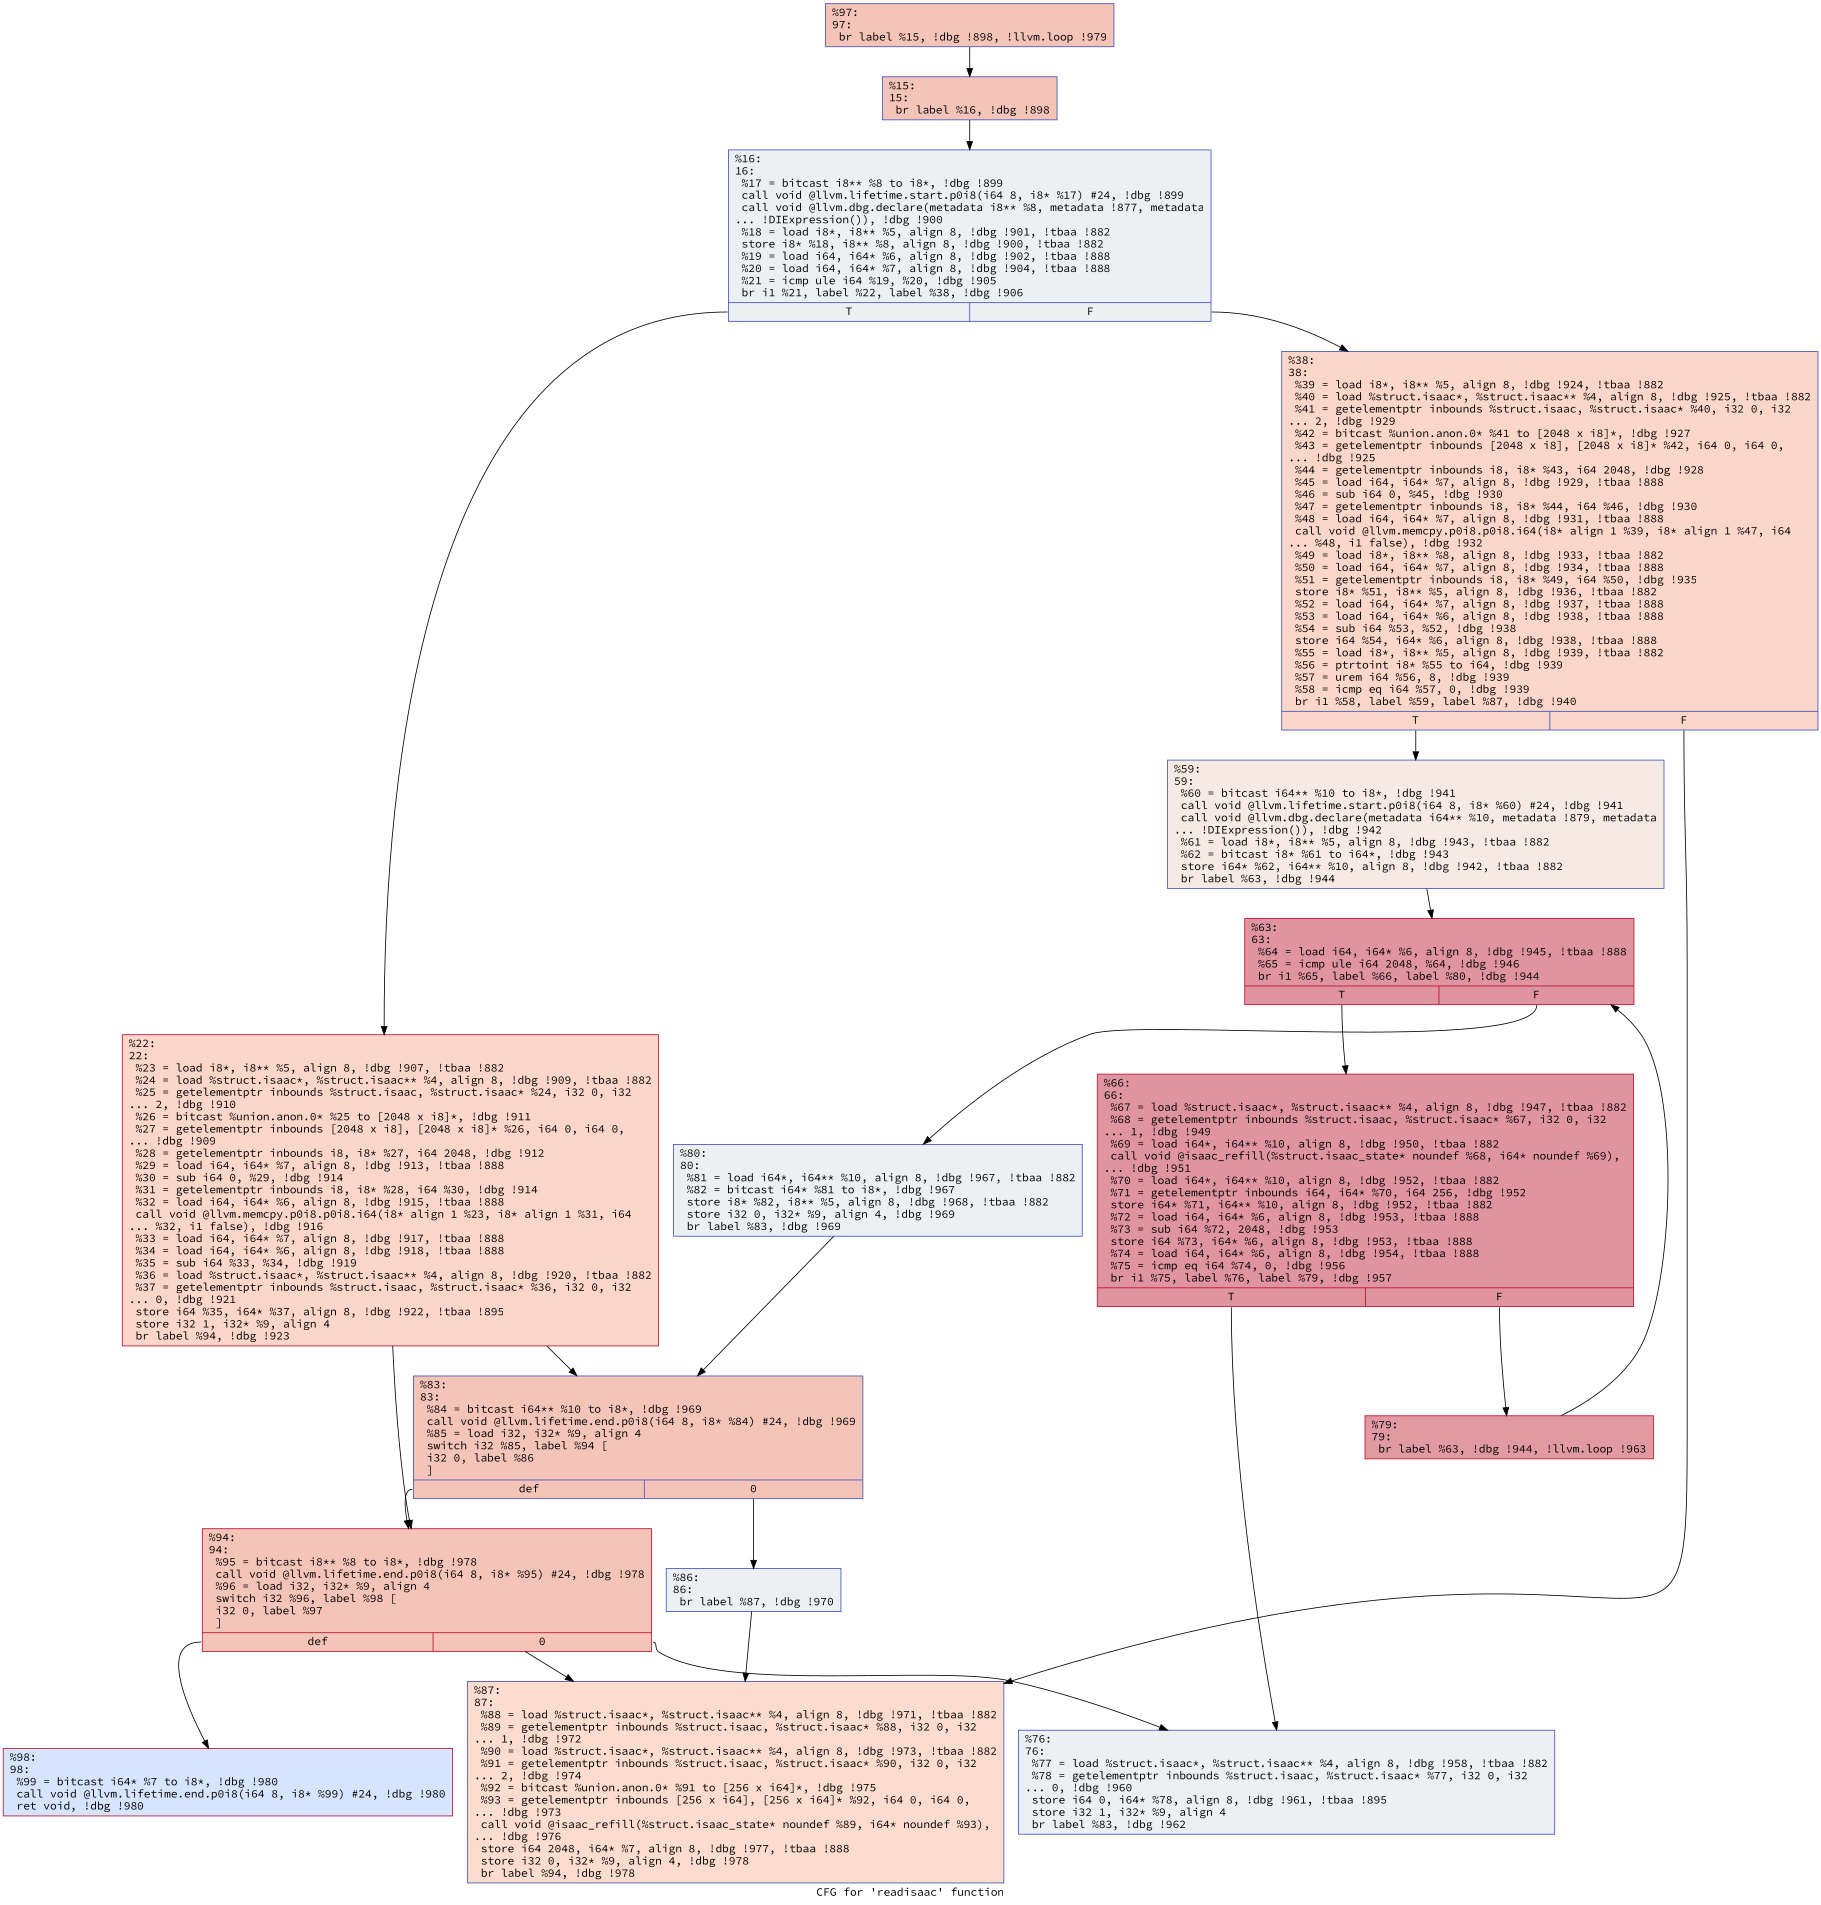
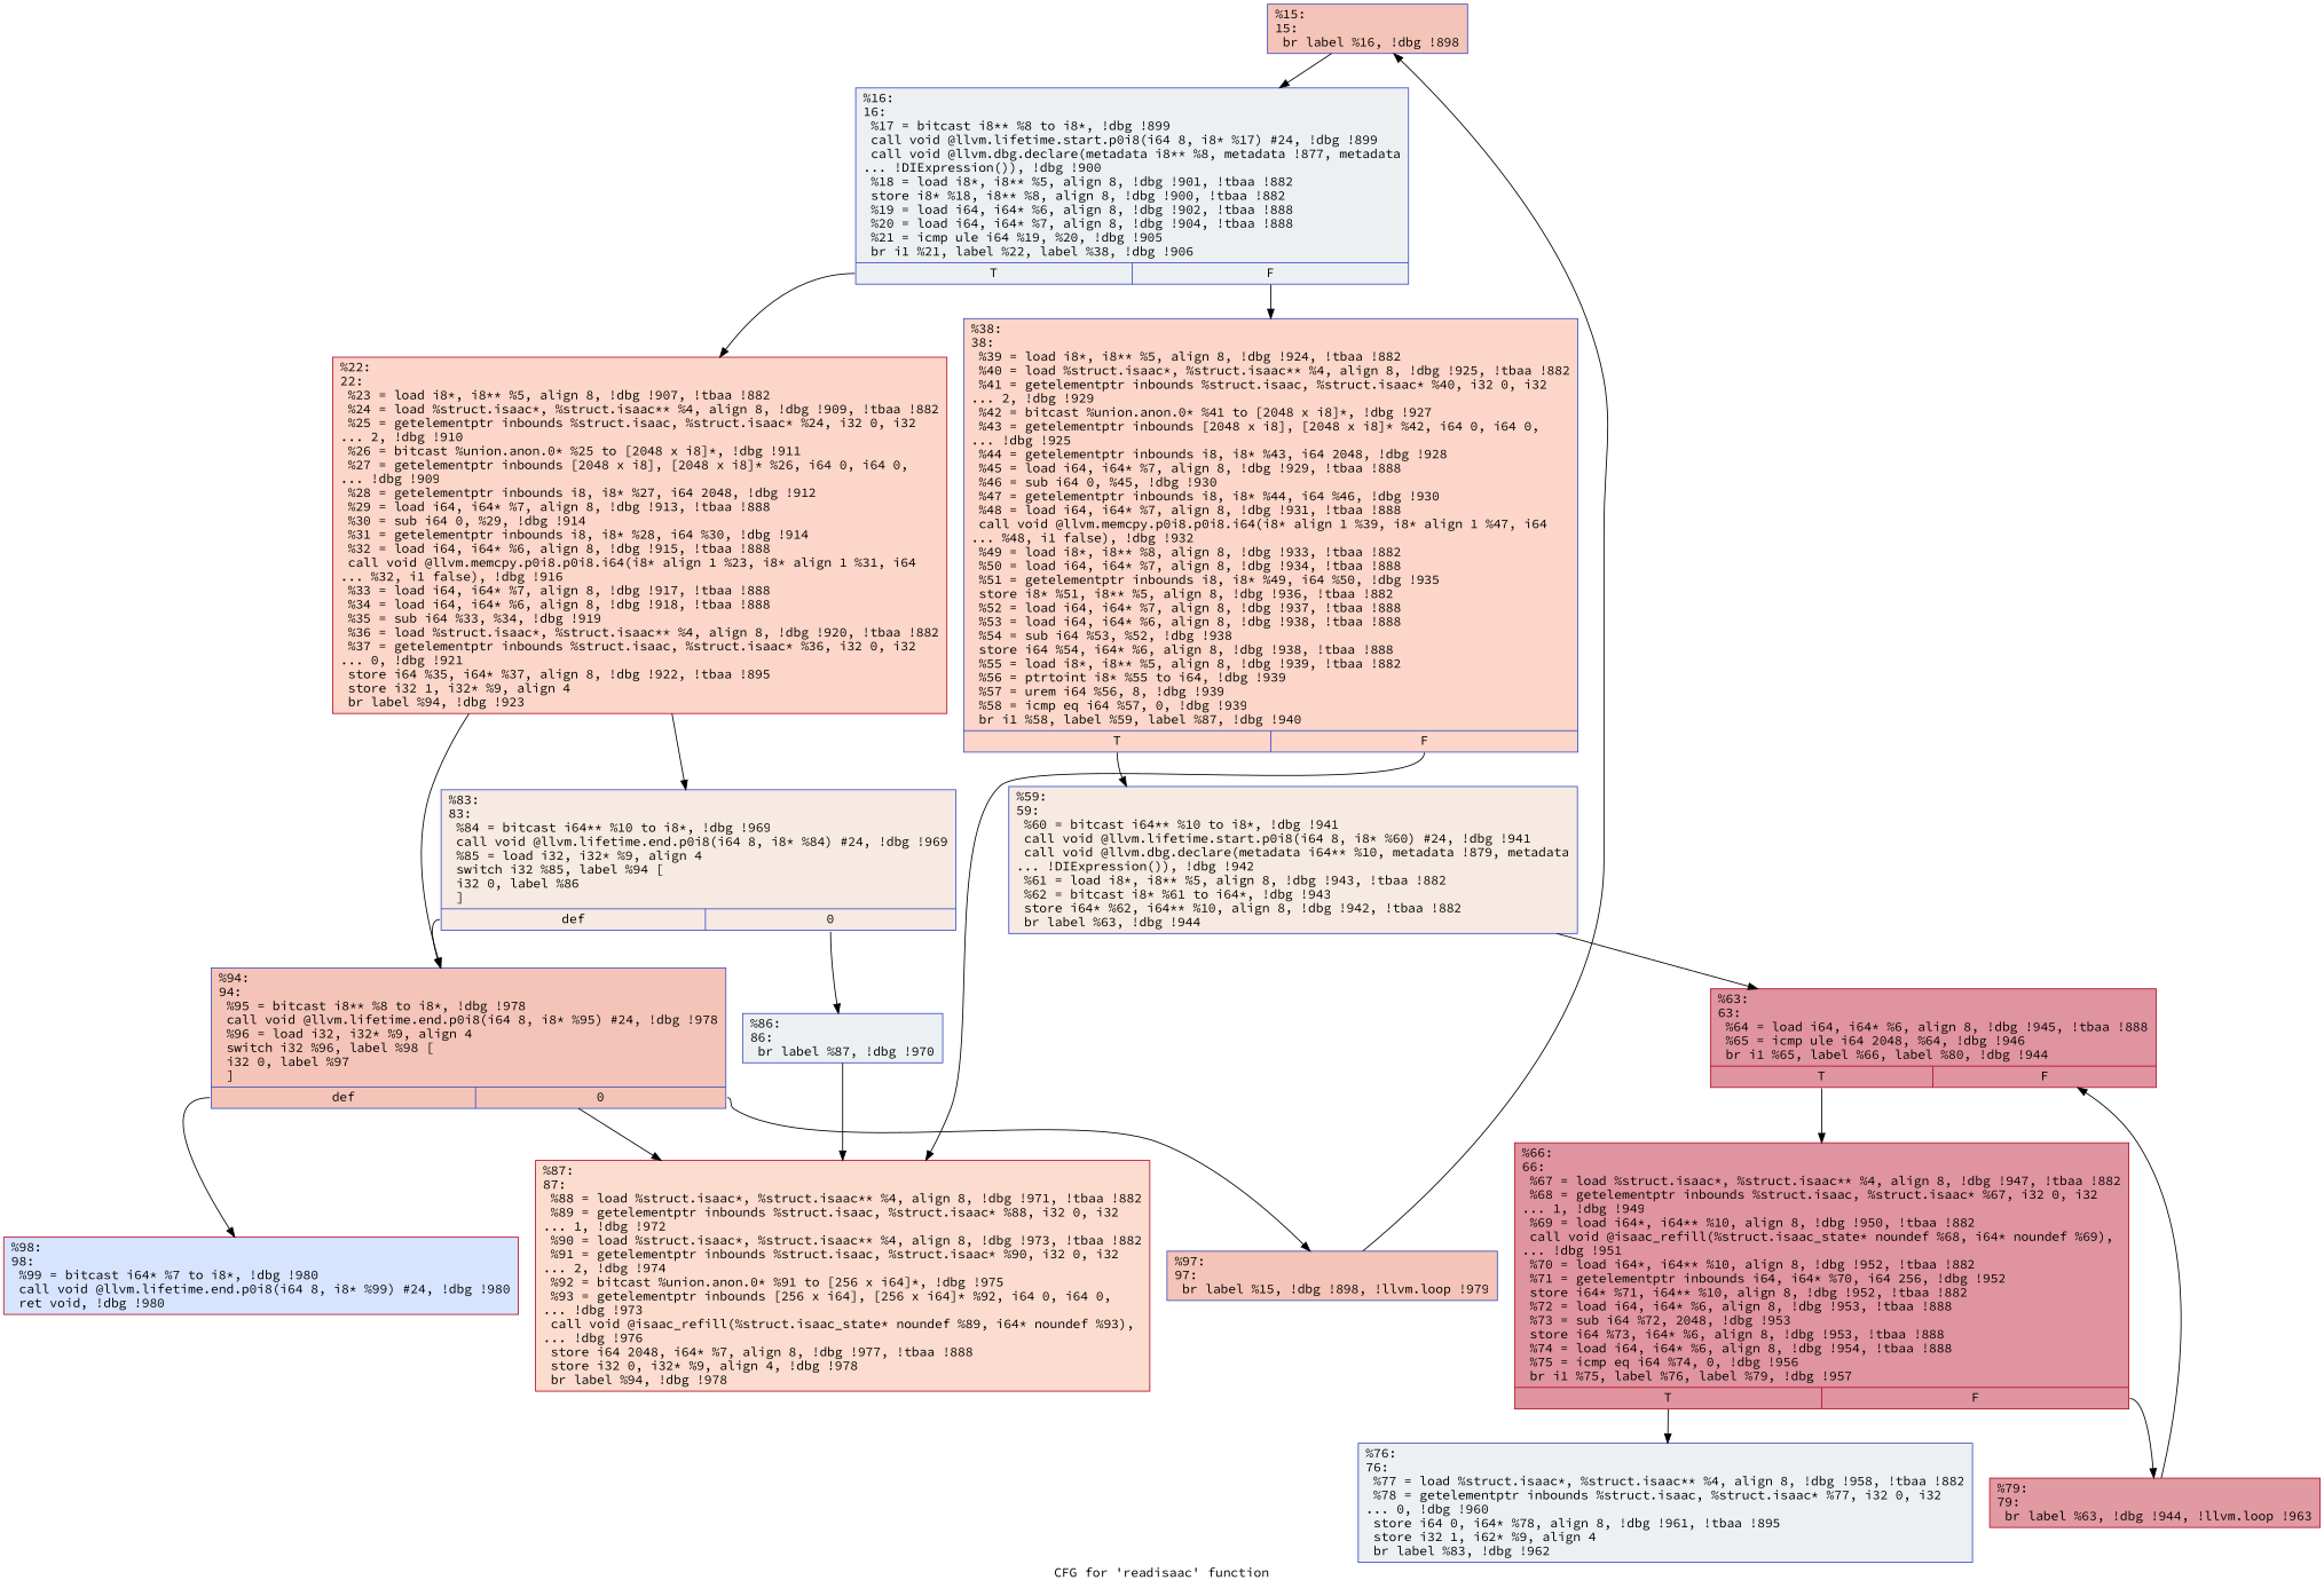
  digraph {
    fontname="Source Code Pro"
    label="CFG for 'readisaac' function"
    node [color="#3d50c3ff" fillcolor="#d6dce470" fontname="Source Code Pro" shape=record style=filled]
    edge [fontname="Source Code Pro"]
    n1 [fillcolor="#e97a5f70" label="{%15:\l15:                                               \l  br label %16, !dbg !898\l}"]
    n2 [label="{%16:\l16:                                               \l  %17 = bitcast i8** %8 to i8*, !dbg !899\l  call void @llvm.lifetime.start.p0i8(i64 8, i8* %17) #24, !dbg !899\l  call void @llvm.dbg.declare(metadata i8** %8, metadata !877, metadata\l... !DIExpression()), !dbg !900\l  %18 = load i8*, i8** %5, align 8, !dbg !901, !tbaa !882\l  store i8* %18, i8** %8, align 8, !dbg !900, !tbaa !882\l  %19 = load i64, i64* %6, align 8, !dbg !902, !tbaa !888\l  %20 = load i64, i64* %7, align 8, !dbg !904, !tbaa !888\l  %21 = icmp ule i64 %19, %20, !dbg !905\l  br i1 %21, label %22, label %38, !dbg !906\l|{<s0>T|<s1>F}}"]
    n3 [color="#b70d28ff" fillcolor="#f6a38570" label="{%22:\l22:                                               \l  %23 = load i8*, i8** %5, align 8, !dbg !907, !tbaa !882\l  %24 = load %struct.isaac*, %struct.isaac** %4, align 8, !dbg !909, !tbaa !882\l  %25 = getelementptr inbounds %struct.isaac, %struct.isaac* %24, i32 0, i32\l... 2, !dbg !910\l  %26 = bitcast %union.anon.0* %25 to [2048 x i8]*, !dbg !911\l  %27 = getelementptr inbounds [2048 x i8], [2048 x i8]* %26, i64 0, i64 0,\l... !dbg !909\l  %28 = getelementptr inbounds i8, i8* %27, i64 2048, !dbg !912\l  %29 = load i64, i64* %7, align 8, !dbg !913, !tbaa !888\l  %30 = sub i64 0, %29, !dbg !914\l  %31 = getelementptr inbounds i8, i8* %28, i64 %30, !dbg !914\l  %32 = load i64, i64* %6, align 8, !dbg !915, !tbaa !888\l  call void @llvm.memcpy.p0i8.p0i8.i64(i8* align 1 %23, i8* align 1 %31, i64\l... %32, i1 false), !dbg !916\l  %33 = load i64, i64* %7, align 8, !dbg !917, !tbaa !888\l  %34 = load i64, i64* %6, align 8, !dbg !918, !tbaa !888\l  %35 = sub i64 %33, %34, !dbg !919\l  %36 = load %struct.isaac*, %struct.isaac** %4, align 8, !dbg !920, !tbaa !882\l  %37 = getelementptr inbounds %struct.isaac, %struct.isaac* %36, i32 0, i32\l... 0, !dbg !921\l  store i64 %35, i64* %37, align 8, !dbg !922, !tbaa !895\l  store i32 1, i32* %9, align 4\l  br label %94, !dbg !923\l}"]
    n4 [fillcolor="#f6a38570" label="{%38:\l38:                                               \l  %39 = load i8*, i8** %5, align 8, !dbg !924, !tbaa !882\l  %40 = load %struct.isaac*, %struct.isaac** %4, align 8, !dbg !925, !tbaa !882\l  %41 = getelementptr inbounds %struct.isaac, %struct.isaac* %40, i32 0, i32\l... 2, !dbg !929\l  %42 = bitcast %union.anon.0* %41 to [2048 x i8]*, !dbg !927\l  %43 = getelementptr inbounds [2048 x i8], [2048 x i8]* %42, i64 0, i64 0,\l... !dbg !925\l  %44 = getelementptr inbounds i8, i8* %43, i64 2048, !dbg !928\l  %45 = load i64, i64* %7, align 8, !dbg !929, !tbaa !888\l  %46 = sub i64 0, %45, !dbg !930\l  %47 = getelementptr inbounds i8, i8* %44, i64 %46, !dbg !930\l  %48 = load i64, i64* %7, align 8, !dbg !931, !tbaa !888\l  call void @llvm.memcpy.p0i8.p0i8.i64(i8* align 1 %39, i8* align 1 %47, i64\l... %48, i1 false), !dbg !932\l  %49 = load i8*, i8** %8, align 8, !dbg !933, !tbaa !882\l  %50 = load i64, i64* %7, align 8, !dbg !934, !tbaa !888\l  %51 = getelementptr inbounds i8, i8* %49, i64 %50, !dbg !935\l  store i8* %51, i8** %5, align 8, !dbg !936, !tbaa !882\l  %52 = load i64, i64* %7, align 8, !dbg !937, !tbaa !888\l  %53 = load i64, i64* %6, align 8, !dbg !938, !tbaa !888\l  %54 = sub i64 %53, %52, !dbg !938\l  store i64 %54, i64* %6, align 8, !dbg !938, !tbaa !888\l  %55 = load i8*, i8** %5, align 8, !dbg !939, !tbaa !882\l  %56 = ptrtoint i8* %55 to i64, !dbg !939\l  %57 = urem i64 %56, 8, !dbg !939\l  %58 = icmp eq i64 %57, 0, !dbg !939\l  br i1 %58, label %59, label %87, !dbg !940\l|{<s0>T|<s1>F}}"]
-   n5 [color="#b70d28ff" fillcolor="#e97a5f70" label="{%94:\l94:                                               \l  %95 = bitcast i8** %8 to i8*, !dbg !978\l  call void @llvm.lifetime.end.p0i8(i64 8, i8* %95) #24, !dbg !978\l  %96 = load i32, i32* %9, align 4\l  switch i32 %96, label %98 [\l    i32 0, label %97\l  ]\l|{<s0>def|<s1>0}}"]
-   n6 [fillcolor="#e97a5f70" label="{%83:\l83:                                               \l  %84 = bitcast i64** %10 to i8*, !dbg !969\l  call void @llvm.lifetime.end.p0i8(i64 8, i8* %84) #24, !dbg !969\l  %85 = load i32, i32* %9, align 4\l  switch i32 %85, label %94 [\l    i32 0, label %86\l  ]\l|{<s0>def|<s1>0}}"]
+   n5 [fillcolor="#e97a5f70" label="{%94:\l94:                                               \l  %95 = bitcast i8** %8 to i8*, !dbg !978\l  call void @llvm.lifetime.end.p0i8(i64 8, i8* %95) #24, !dbg !978\l  %96 = load i32, i32* %9, align 4\l  switch i32 %96, label %98 [\l    i32 0, label %97\l  ]\l|{<s0>def|<s1>0}}"]
+   n6 [fillcolor="#eed0c070" label="{%83:\l83:                                               \l  %84 = bitcast i64** %10 to i8*, !dbg !969\l  call void @llvm.lifetime.end.p0i8(i64 8, i8* %84) #24, !dbg !969\l  %85 = load i32, i32* %9, align 4\l  switch i32 %85, label %94 [\l    i32 0, label %86\l  ]\l|{<s0>def|<s1>0}}"]
    n7 [fillcolor="#eed0c070" label="{%59:\l59:                                               \l  %60 = bitcast i64** %10 to i8*, !dbg !941\l  call void @llvm.lifetime.start.p0i8(i64 8, i8* %60) #24, !dbg !941\l  call void @llvm.dbg.declare(metadata i64** %10, metadata !879, metadata\l... !DIExpression()), !dbg !942\l  %61 = load i8*, i8** %5, align 8, !dbg !943, !tbaa !882\l  %62 = bitcast i8* %61 to i64*, !dbg !943\l  store i64* %62, i64** %10, align 8, !dbg !942, !tbaa !882\l  br label %63, !dbg !944\l}"]
-   n8 [fillcolor="#f7af9170" label="{%87:\l87:                                               \l  %88 = load %struct.isaac*, %struct.isaac** %4, align 8, !dbg !971, !tbaa !882\l  %89 = getelementptr inbounds %struct.isaac, %struct.isaac* %88, i32 0, i32\l... 1, !dbg !972\l  %90 = load %struct.isaac*, %struct.isaac** %4, align 8, !dbg !973, !tbaa !882\l  %91 = getelementptr inbounds %struct.isaac, %struct.isaac* %90, i32 0, i32\l... 2, !dbg !974\l  %92 = bitcast %union.anon.0* %91 to [256 x i64]*, !dbg !975\l  %93 = getelementptr inbounds [256 x i64], [256 x i64]* %92, i64 0, i64 0,\l... !dbg !973\l  call void @isaac_refill(%struct.isaac_state* noundef %89, i64* noundef %93),\l... !dbg !976\l  store i64 2048, i64* %7, align 8, !dbg !977, !tbaa !888\l  store i32 0, i32* %9, align 4, !dbg !978\l  br label %94, !dbg !978\l}"]
+   n8 [color="#b70d28ff" fillcolor="#f7af9170" label="{%87:\l87:                                               \l  %88 = load %struct.isaac*, %struct.isaac** %4, align 8, !dbg !971, !tbaa !882\l  %89 = getelementptr inbounds %struct.isaac, %struct.isaac* %88, i32 0, i32\l... 1, !dbg !972\l  %90 = load %struct.isaac*, %struct.isaac** %4, align 8, !dbg !973, !tbaa !882\l  %91 = getelementptr inbounds %struct.isaac, %struct.isaac* %90, i32 0, i32\l... 2, !dbg !974\l  %92 = bitcast %union.anon.0* %91 to [256 x i64]*, !dbg !975\l  %93 = getelementptr inbounds [256 x i64], [256 x i64]* %92, i64 0, i64 0,\l... !dbg !973\l  call void @isaac_refill(%struct.isaac_state* noundef %89, i64* noundef %93),\l... !dbg !976\l  store i64 2048, i64* %7, align 8, !dbg !977, !tbaa !888\l  store i32 0, i32* %9, align 4, !dbg !978\l  br label %94, !dbg !978\l}"]
    n9 [color="#b70d28ff" fillcolor="#a5c3fe70" label="{%98:\l98:                                               \l  %99 = bitcast i64* %7 to i8*, !dbg !980\l  call void @llvm.lifetime.end.p0i8(i64 8, i8* %99) #24, !dbg !980\l  ret void, !dbg !980\l}"]
    n10 [fillcolor="#e97a5f70" label="{%97:\l97:                                               \l  br label %15, !dbg !898, !llvm.loop !979\l}"]
    n11 [color="#b70d28ff" fillcolor="#b70d2870" label="{%63:\l63:                                               \l  %64 = load i64, i64* %6, align 8, !dbg !945, !tbaa !888\l  %65 = icmp ule i64 2048, %64, !dbg !946\l  br i1 %65, label %66, label %80, !dbg !944\l|{<s0>T|<s1>F}}"]
    n12 [color="#b70d28ff" fillcolor="#b70d2870" label="{%66:\l66:                                               \l  %67 = load %struct.isaac*, %struct.isaac** %4, align 8, !dbg !947, !tbaa !882\l  %68 = getelementptr inbounds %struct.isaac, %struct.isaac* %67, i32 0, i32\l... 1, !dbg !949\l  %69 = load i64*, i64** %10, align 8, !dbg !950, !tbaa !882\l  call void @isaac_refill(%struct.isaac_state* noundef %68, i64* noundef %69),\l... !dbg !951\l  %70 = load i64*, i64** %10, align 8, !dbg !952, !tbaa !882\l  %71 = getelementptr inbounds i64, i64* %70, i64 256, !dbg !952\l  store i64* %71, i64** %10, align 8, !dbg !952, !tbaa !882\l  %72 = load i64, i64* %6, align 8, !dbg !953, !tbaa !888\l  %73 = sub i64 %72, 2048, !dbg !953\l  store i64 %73, i64* %6, align 8, !dbg !953, !tbaa !888\l  %74 = load i64, i64* %6, align 8, !dbg !954, !tbaa !888\l  %75 = icmp eq i64 %74, 0, !dbg !956\l  br i1 %75, label %76, label %79, !dbg !957\l|{<s0>T|<s1>F}}"]
-   n13 [label="{%80:\l80:                                               \l  %81 = load i64*, i64** %10, align 8, !dbg !967, !tbaa !882\l  %82 = bitcast i64* %81 to i8*, !dbg !967\l  store i8* %82, i8** %5, align 8, !dbg !968, !tbaa !882\l  store i32 0, i32* %9, align 4, !dbg !969\l  br label %83, !dbg !969\l}"]
-   n14 [label="{%76:\l76:                                               \l  %77 = load %struct.isaac*, %struct.isaac** %4, align 8, !dbg !958, !tbaa !882\l  %78 = getelementptr inbounds %struct.isaac, %struct.isaac* %77, i32 0, i32\l... 0, !dbg !960\l  store i64 0, i64* %78, align 8, !dbg !961, !tbaa !895\l  store i32 1, i32* %9, align 4\l  br label %83, !dbg !962\l}"]
+   n14 [label="{%76:\l76:                                               \l  %77 = load %struct.isaac*, %struct.isaac** %4, align 8, !dbg !958, !tbaa !882\l  %78 = getelementptr inbounds %struct.isaac, %struct.isaac* %77, i32 0, i32\l... 0, !dbg !960\l  store i64 0, i64* %78, align 8, !dbg !961, !tbaa !895\l  store i32 1, i62* %9, align 4\l  br label %83, !dbg !962\l}"]
    n15 [color="#b70d28ff" fillcolor="#bb1b2c70" label="{%79:\l79:                                               \l  br label %63, !dbg !944, !llvm.loop !963\l}"]
    n16 [label="{%86:\l86:                                               \l  br label %87, !dbg !970\l}"]
    n1 -> n2
    n2 -> n3 [tailport=s0]
    n2 -> n4 [tailport=s1]
    n3 -> n5
    n3 -> n6
    n4 -> n7 [tailport=s0]
    n4 -> n8 [tailport=s1]
    n5 -> n8
    n5 -> n9 [tailport=s0]
-   n5 -> n14 [tailport=s1]
+   n5 -> n10 [tailport=s1]
    n6 -> n5 [tailport=s0]
    n6 -> n16 [tailport=s1]
    n7 -> n11
    n10 -> n1
    n11 -> n12 [tailport=s0]
-   n11 -> n13 [tailport=s1]
    n12 -> n14 [tailport=s0]
    n12 -> n15 [tailport=s1]
-   n13 -> n6
    n15 -> n11
    n16 -> n8
  }
